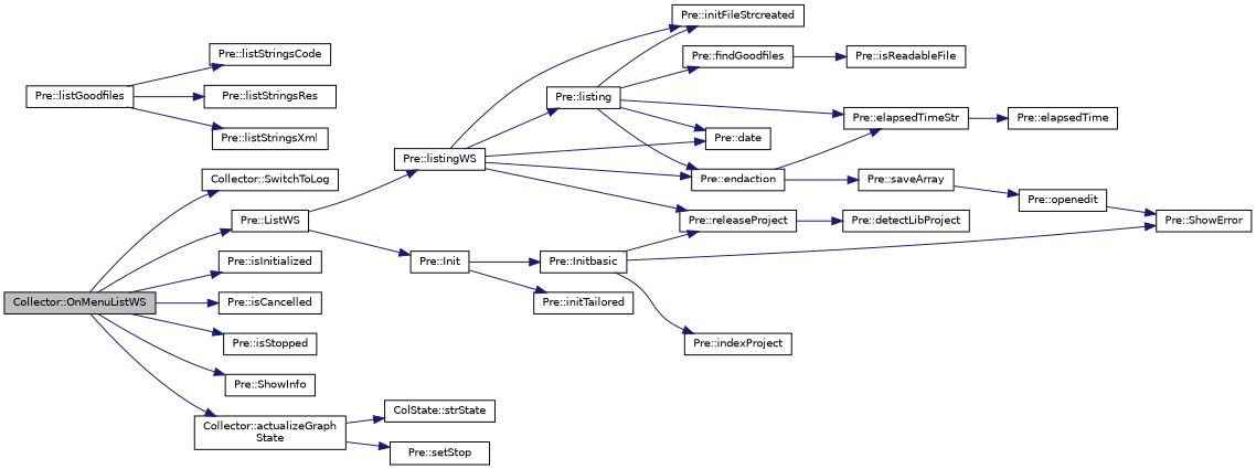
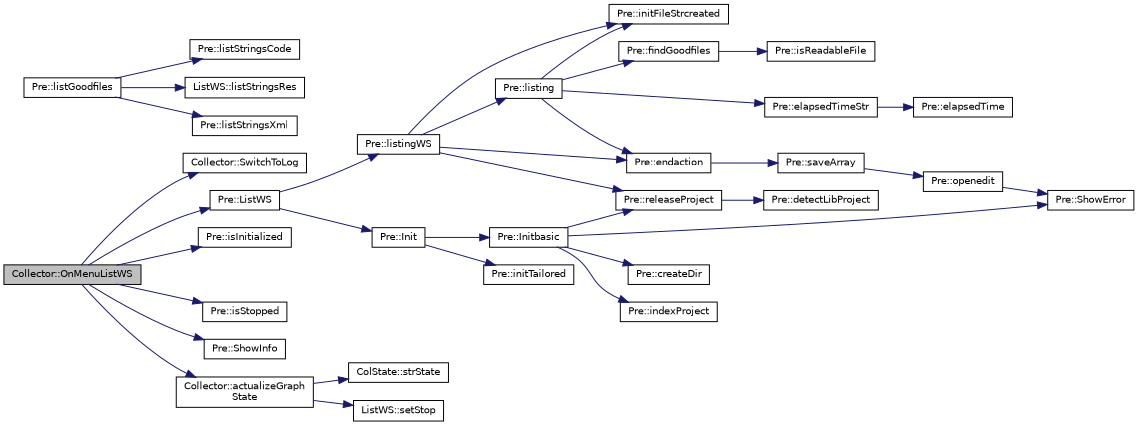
  digraph {
    fontname="DejaVu Sans"
    rankdir=LR
    node [color=black fillcolor=white fontname="DejaVu Sans" fontsize=10 shape=record style=filled]
    edge [color=midnightblue fontname="DejaVu Sans" fontsize=10 labelfontname=Helvetica labelfontsize=10 style=solid]
    n1 [fillcolor=grey75 fontcolor=black height=0.2 label="Collector::OnMenuListWS" width=0.4]
    n2 [height=0.2 label="Collector::SwitchToLog" width=0.4]
    n3 [height=0.2 label="Pre::ListWS" width=0.4]
    n4 [height=0.2 label="Pre::isInitialized" width=0.4]
-   n5 [height=0.2 label="Pre::isCancelled" width=0.4]
    n6 [height=0.2 label="Pre::isStopped" width=0.4]
    n7 [height=0.2 label="Pre::ShowInfo" width=0.4]
    n8 [height=0.2 label="Collector::actualizeGraph\lState" width=0.4]
    n9 [height=0.2 label="Pre::Init" width=0.4]
    n10 [height=0.2 label="Pre::listingWS" width=0.4]
    n11 [height=0.2 label="ColState::strState" width=0.4]
-   n12 [height=0.2 label="Pre::setStop" width=0.4]
+   n12 [height=0.2 label="ListWS::setStop" width=0.4]
    n13 [height=0.2 label="Pre::Initbasic" width=0.4]
    n14 [height=0.2 label="Pre::initTailored" width=0.4]
    n15 [height=0.2 label="Pre::releaseProject" width=0.4]
    n16 [height=0.2 label="Pre::initFileStrcreated" width=0.4]
-   n17 [height=0.2 label="Pre::date" width=0.4]
    n18 [height=0.2 label="Pre::listing" width=0.4]
    n19 [height=0.2 label="Pre::endaction" width=0.4]
    n20 [height=0.2 label="Pre::ShowError" width=0.4]
    n21 [height=0.2 label="Pre::indexProject" width=0.4]
+   n22 [height=0.2 label="Pre::createDir" width=0.4]
    n23 [height=0.2 label="Pre::detectLibProject" width=0.4]
    n24 [height=0.2 label="Pre::findGoodfiles" width=0.4]
    n25 [height=0.2 label="Pre::elapsedTimeStr" width=0.4]
    n26 [height=0.2 label="Pre::saveArray" width=0.4]
    n27 [height=0.2 label="Pre::isReadableFile" width=0.4]
    n28 [height=0.2 label="Pre::elapsedTime" width=0.4]
    n29 [height=0.2 label="Pre::listGoodfiles" width=0.4]
    n30 [height=0.2 label="Pre::listStringsCode" width=0.4]
-   n31 [height=0.2 label="Pre::listStringsRes" width=0.4]
+   n31 [height=0.2 label="ListWS::listStringsRes" width=0.4]
    n32 [height=0.2 label="Pre::listStringsXml" width=0.4]
    n33 [height=0.2 label="Pre::openedit" width=0.4]
    n1 -> n2
    n1 -> n3
    n1 -> n4
-   n1 -> n5
    n1 -> n6
    n1 -> n7
    n1 -> n8
    n3 -> n9
    n3 -> n10
    n8 -> n11
    n8 -> n12
    n9 -> n13
    n9 -> n14
    n10 -> n15
    n10 -> n16
-   n10 -> n17
    n10 -> n18
    n10 -> n19
    n13 -> n15
    n13 -> n20
    n13 -> n21
+   n13 -> n22
    n15 -> n23
    n18 -> n16
-   n18 -> n17
    n18 -> n19
    n18 -> n24
    n18 -> n25
-   n19 -> n25
    n19 -> n26
    n24 -> n27
    n25 -> n28
    n26 -> n33
    n29 -> n30
    n29 -> n31
    n29 -> n32
    n33 -> n20
  }
